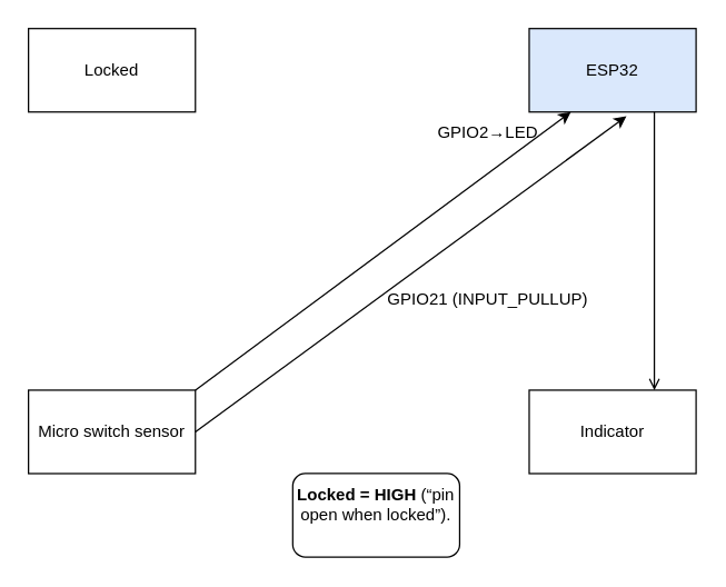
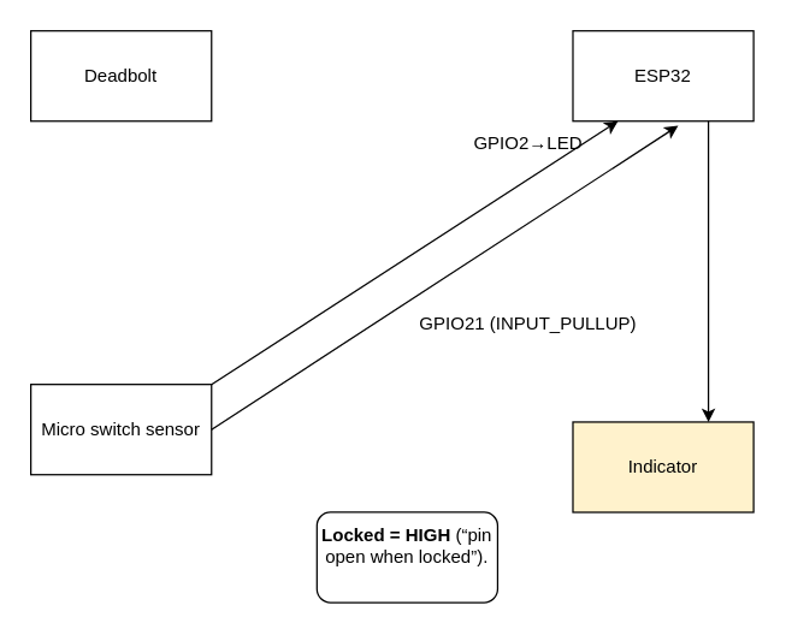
  <mxCell id="0" />
  <mxCell id="1" parent="0" />
- <mxCell id="2" value="Locked" style="rounded=0;whiteSpace=wrap;html=1;" parent="1" vertex="1"><mxGeometry x="20" y="20" width="120" height="60" as="geometry" /></mxCell>
- <mxCell id="3" value="Micro switch sensor" style="rounded=0;whiteSpace=wrap;html=1;" parent="1" vertex="1"><mxGeometry x="20" y="280" width="120" height="60" as="geometry" /></mxCell>
- <mxCell id="4" value="ESP32" style="rounded=0;whiteSpace=wrap;html=1;fillColor=#dae8fc;" parent="1" vertex="1"><mxGeometry x="380" y="20" width="120" height="60" as="geometry" /></mxCell>
- <mxCell id="5" value="Indicator" style="rounded=0;whiteSpace=wrap;html=1;" parent="1" vertex="1"><mxGeometry x="380" y="280" width="120" height="60" as="geometry" /></mxCell>
+ <mxCell id="2" value="Deadbolt" style="rounded=0;whiteSpace=wrap;html=1;" parent="1" vertex="1"><mxGeometry x="20" y="20" width="120" height="60" as="geometry" /></mxCell>
+ <mxCell id="3" value="Micro switch sensor" style="rounded=0;whiteSpace=wrap;html=1;" parent="1" vertex="1"><mxGeometry x="20" y="255" width="120" height="60" as="geometry" /></mxCell>
+ <mxCell id="4" value="ESP32" style="rounded=0;whiteSpace=wrap;html=1;" parent="1" vertex="1"><mxGeometry x="380" y="20" width="120" height="60" as="geometry" /></mxCell>
+ <mxCell id="5" value="Indicator" style="rounded=0;whiteSpace=wrap;html=1;fillColor=#fff2cc;" parent="1" vertex="1"><mxGeometry x="380" y="280" width="120" height="60" as="geometry" /></mxCell>
  <mxCell id="6" value="" style="endArrow=classic;html=1;rounded=0;entryX=0.25;entryY=1;entryDx=0;entryDy=0;exitX=1;exitY=0;exitDx=0;exitDy=0;" parent="1" source="3" target="4" edge="1"><mxGeometry width="50" height="50" relative="1" as="geometry"><mxPoint x="140" y="280" as="sourcePoint" /><mxPoint x="340" y="200" as="targetPoint" /></mxGeometry></mxCell>
  <mxCell id="7" value="GPIO2→LED" style="text;html=1;align=center;verticalAlign=middle;resizable=0;points=[];autosize=1;strokeColor=none;fillColor=none;" parent="1" vertex="1"><mxGeometry x="300" y="80" width="100" height="30" as="geometry" /></mxCell>
  <mxCell id="8" value="" style="endArrow=classic;html=1;rounded=0;entryX=0.583;entryY=1.05;entryDx=0;entryDy=0;exitX=1;exitY=0.5;exitDx=0;exitDy=0;entryPerimeter=0;" parent="1" source="3" target="4" edge="1"><mxGeometry width="50" height="50" relative="1" as="geometry"><mxPoint x="140" y="320" as="sourcePoint" /><mxPoint x="410" y="120" as="targetPoint" /></mxGeometry></mxCell>
  <mxCell id="9" value="GPIO21 (INPUT_PULLUP)" style="text;html=1;align=center;verticalAlign=middle;resizable=0;points=[];autosize=1;strokeColor=none;fillColor=none;" parent="1" vertex="1"><mxGeometry x="265" y="200" width="170" height="30" as="geometry" /></mxCell>
- <mxCell id="10" value="" style="endArrow=open;html=1;rounded=0;entryX=0.75;entryY=0;entryDx=0;entryDy=0;exitX=0.75;exitY=1;exitDx=0;exitDy=0;" parent="1" source="4" target="5" edge="1"><mxGeometry width="50" height="50" relative="1" as="geometry"><mxPoint x="470" y="150" as="sourcePoint" /><mxPoint x="340" y="200" as="targetPoint" /></mxGeometry></mxCell>
+ <mxCell id="10" value="" style="endArrow=classic;html=1;rounded=0;entryX=0.75;entryY=0;entryDx=0;entryDy=0;exitX=0.75;exitY=1;exitDx=0;exitDy=0;" parent="1" source="4" target="5" edge="1"><mxGeometry width="50" height="50" relative="1" as="geometry"><mxPoint x="470" y="150" as="sourcePoint" /><mxPoint x="340" y="200" as="targetPoint" /></mxGeometry></mxCell>
  <mxCell id="11" value="&#10;&lt;strong data-end=&quot;1172&quot; data-start=&quot;1155&quot;&gt;Locked = HIGH&lt;/strong&gt; (“pin open when locked”).&#10;&#10;" style="rounded=1;whiteSpace=wrap;html=1;" parent="1" vertex="1"><mxGeometry x="210" y="340" width="120" height="60" as="geometry" /></mxCell>
